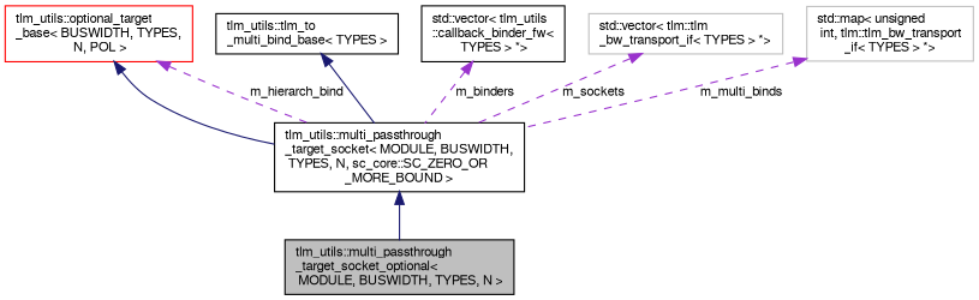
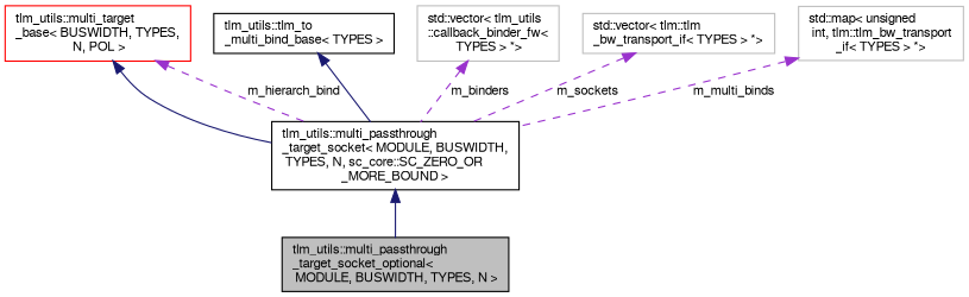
  digraph {
    rankdir=TB
    node [color=black fillcolor=white fontname=FreeSans fontsize=10 shape=record style=filled]
    edge [color=darkorchid3 dir=back fontname=FreeSans fontsize=10 labelfontname=FreeSans labelfontsize=10 style=dashed]
    n1 [fillcolor=grey75 fontcolor=black height=0.2 label="tlm_utils::multi_passthrough\l_target_socket_optional\<\l MODULE, BUSWIDTH, TYPES, N \>" width=0.4]
    n2 [height=0.2 label="tlm_utils::multi_passthrough\l_target_socket\< MODULE, BUSWIDTH,\l TYPES, N, sc_core::SC_ZERO_OR\l_MORE_BOUND \>" width=0.4]
-   n3 [color=red height=0.2 label="tlm_utils::optional_target\l_base\< BUSWIDTH, TYPES,\l N, POL \>" width=0.4]
+   n3 [color=red height=0.2 label="tlm_utils::multi_target\l_base\< BUSWIDTH, TYPES,\l N, POL \>" width=0.4]
    n4 [height=0.2 label="tlm_utils::tlm_to\l_multi_bind_base\< TYPES \>" width=0.4]
-   n5 [height=0.2 label="std::vector\< tlm_utils\l::callback_binder_fw\<\l TYPES \> *\>" width=0.4]
+   n5 [color=grey75 height=0.2 label="std::vector\< tlm_utils\l::callback_binder_fw\<\l TYPES \> *\>" width=0.4]
    n6 [color=grey75 height=0.2 label="std::vector\< tlm::tlm\l_bw_transport_if\< TYPES \> *\>" width=0.4]
    n7 [color=grey75 height=0.2 label="std::map\< unsigned\l int, tlm::tlm_bw_transport\l_if\< TYPES \> *\>" width=0.4]
    n2 -> n1 [color=midnightblue style=solid]
    n3 -> n2 [color=midnightblue style=solid]
    n3 -> n2 [label=" m_hierarch_bind"]
    n4 -> n2 [color=midnightblue style=solid]
    n5 -> n2 [label=" m_binders"]
    n6 -> n2 [label=" m_sockets"]
    n7 -> n2 [label=" m_multi_binds"]
  }
